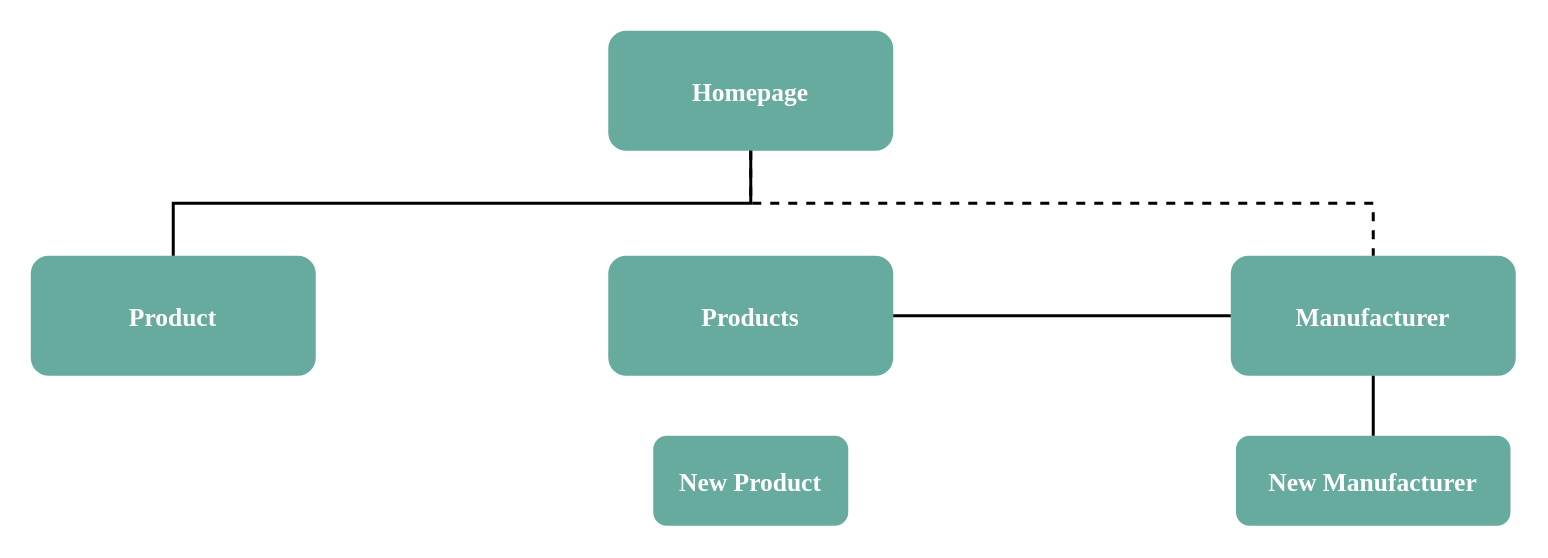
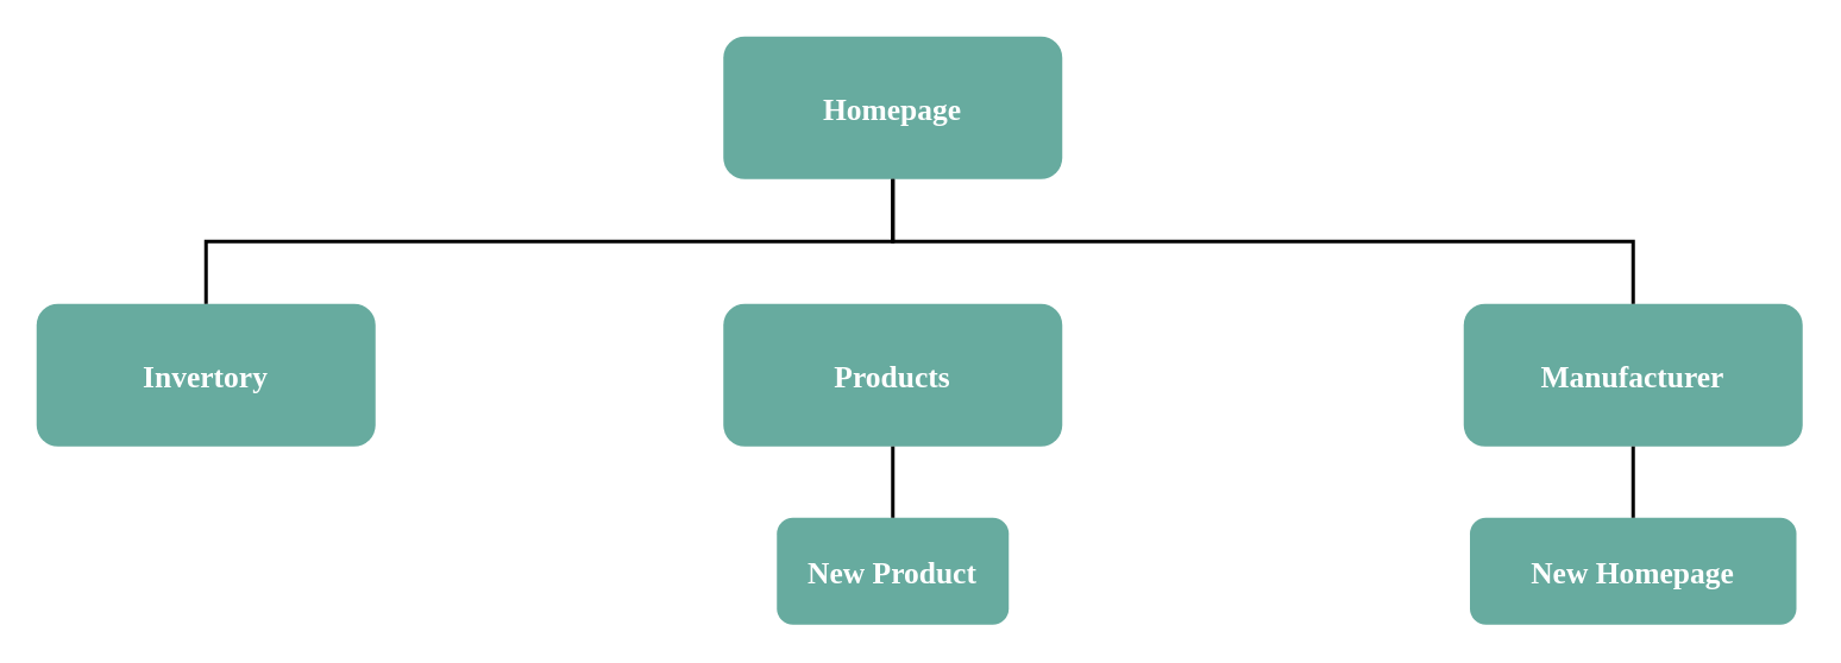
  <mxCell id="0" />
  <mxCell id="1" parent="0" />
  <mxCell id="2" value="Homepage" style="rounded=1;fillColor=#67AB9F;gradientColor=none;strokeColor=none;fontColor=#FFFFFF;fontStyle=1;fontFamily=Tahoma;fontSize=17;shadow=0;glass=0;" parent="1" vertex="1"><mxGeometry x="405" y="20" width="190" height="80" as="geometry" /></mxCell>
  <mxCell id="3" value="Manufacturer" style="rounded=1;fillColor=#67AB9F;gradientColor=none;strokeColor=none;fontColor=#FFFFFF;fontStyle=1;fontFamily=Tahoma;fontSize=17;shadow=0;glass=0;" parent="1" vertex="1"><mxGeometry x="820" y="170" width="190" height="80" as="geometry" /></mxCell>
- <mxCell id="4" value="" style="edgeStyle=elbowEdgeStyle;elbow=vertical;strokeWidth=2;rounded=0;endArrow=none;endFill=0;dashed=1;" parent="1" source="2" target="3" edge="1"><mxGeometry x="167" y="180" width="100" height="100" as="geometry"><mxPoint x="-195" y="150" as="sourcePoint" /><mxPoint x="-95" y="50" as="targetPoint" /></mxGeometry></mxCell>
+ <mxCell id="4" value="" style="edgeStyle=elbowEdgeStyle;elbow=vertical;strokeWidth=2;rounded=0;endArrow=none;endFill=0;" parent="1" source="2" target="3" edge="1"><mxGeometry x="167" y="180" width="100" height="100" as="geometry"><mxPoint x="-195" y="150" as="sourcePoint" /><mxPoint x="-95" y="50" as="targetPoint" /></mxGeometry></mxCell>
  <mxCell id="5" value="Products" style="rounded=1;fillColor=#67ab9f;gradientColor=none;strokeColor=none;fontColor=#FFFFFF;fontStyle=1;fontFamily=Tahoma;fontSize=17;shadow=0;glass=0;" parent="1" vertex="1"><mxGeometry x="405" y="170" width="190" height="80" as="geometry" /></mxCell>
- <mxCell id="6" value="Product" style="rounded=1;fillColor=#67ab9f;gradientColor=none;strokeColor=none;fontColor=#FFFFFF;fontStyle=1;fontFamily=Tahoma;fontSize=17;shadow=0;glass=0;" parent="1" vertex="1"><mxGeometry x="20" y="170" width="190" height="80" as="geometry" /></mxCell>
+ <mxCell id="6" value="Invertory" style="rounded=1;fillColor=#67ab9f;gradientColor=none;strokeColor=none;fontColor=#FFFFFF;fontStyle=1;fontFamily=Tahoma;fontSize=17;shadow=0;glass=0;" parent="1" vertex="1"><mxGeometry x="20" y="170" width="190" height="80" as="geometry" /></mxCell>
  <mxCell id="7" value="New Product" style="rounded=1;fillColor=#67ab9f;gradientColor=none;strokeColor=none;fontColor=#FFFFFF;fontStyle=1;fontFamily=Tahoma;fontSize=17;shadow=0;glass=0;" parent="1" vertex="1"><mxGeometry x="435" y="290" width="130" height="60" as="geometry" /></mxCell>
- <mxCell id="8" value="New Manufacturer" style="rounded=1;fillColor=#67ab9f;gradientColor=none;strokeColor=none;fontColor=#FFFFFF;fontStyle=1;fontFamily=Tahoma;fontSize=17;shadow=0;glass=0;" parent="1" vertex="1"><mxGeometry x="823.5" y="290" width="183" height="60" as="geometry" /></mxCell>
+ <mxCell id="8" value="New Homepage" style="rounded=1;fillColor=#67ab9f;gradientColor=none;strokeColor=none;fontColor=#FFFFFF;fontStyle=1;fontFamily=Tahoma;fontSize=17;shadow=0;glass=0;" parent="1" vertex="1"><mxGeometry x="823.5" y="290" width="183" height="60" as="geometry" /></mxCell>
  <mxCell id="9" value="" style="edgeStyle=elbowEdgeStyle;elbow=vertical;strokeWidth=2;rounded=0;endArrow=none;endFill=0;" parent="1" source="2" target="6" edge="1"><mxGeometry x="177" y="190" width="100" height="100" as="geometry"><mxPoint x="330" y="110" as="sourcePoint" /><mxPoint x="935" y="180" as="targetPoint" /></mxGeometry></mxCell>
- <mxCell id="10" value="" style="edgeStyle=elbowEdgeStyle;elbow=vertical;strokeWidth=2;rounded=0;endArrow=none;endFill=0;" parent="1" source="5" target="3" edge="1"><mxGeometry x="-193" y="100" width="100" height="100" as="geometry"><mxPoint x="-555" y="70" as="sourcePoint" /><mxPoint x="-455" y="-30" as="targetPoint" /></mxGeometry></mxCell>
+ <mxCell id="10" value="" style="edgeStyle=elbowEdgeStyle;elbow=vertical;strokeWidth=2;rounded=0;endArrow=none;endFill=0;" parent="1" source="5" target="7" edge="1"><mxGeometry x="-193" y="100" width="100" height="100" as="geometry"><mxPoint x="-555" y="70" as="sourcePoint" /><mxPoint x="-455" y="-30" as="targetPoint" /></mxGeometry></mxCell>
  <mxCell id="11" value="" style="edgeStyle=elbowEdgeStyle;elbow=vertical;strokeWidth=2;rounded=0;endArrow=none;endFill=0;" parent="1" source="3" target="8" edge="1"><mxGeometry x="-193" y="100" width="100" height="100" as="geometry"><mxPoint x="-555" y="70" as="sourcePoint" /><mxPoint x="-455" y="-30" as="targetPoint" /></mxGeometry></mxCell>
